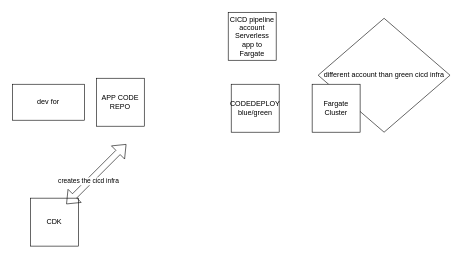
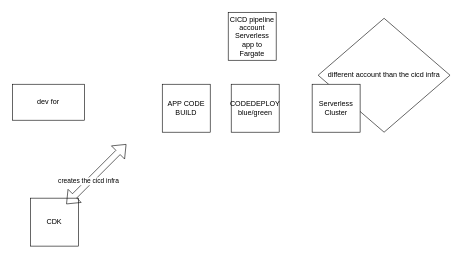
  <mxCell id="0" />
  <mxCell id="1" parent="0" />
- <mxCell id="2" value="different account than green cicd infra" style="rhombus;whiteSpace=wrap;html=1;" vertex="1" parent="1"><mxGeometry x="530" y="30" width="220" height="190" as="geometry" /></mxCell>
+ <mxCell id="2" value="different account than the cicd infra" style="rhombus;whiteSpace=wrap;html=1;" vertex="1" parent="1"><mxGeometry x="530" y="30" width="220" height="190" as="geometry" /></mxCell>
  <mxCell id="3" value="CICD pipeline account Serverless app to Fargate" style="whiteSpace=wrap;html=1;aspect=fixed;" vertex="1" parent="1"><mxGeometry x="380" y="20" width="80" height="80" as="geometry" /></mxCell>
- <mxCell id="4" value="APP CODE&lt;br&gt;REPO" style="whiteSpace=wrap;html=1;aspect=fixed;" vertex="1" parent="1"><mxGeometry x="160" y="130" width="80" height="80" as="geometry" /></mxCell>
+ <mxCell id="5" value="APP CODE&lt;br&gt;BUILD" style="whiteSpace=wrap;html=1;aspect=fixed;" vertex="1" parent="1"><mxGeometry x="270" y="140" width="80" height="80" as="geometry" /></mxCell>
  <mxCell id="6" value="CODEDEPLOY&lt;br&gt;blue/green" style="whiteSpace=wrap;html=1;aspect=fixed;" vertex="1" parent="1"><mxGeometry x="385" y="140" width="80" height="80" as="geometry" /></mxCell>
- <mxCell id="7" value="Fargate Cluster&lt;br&gt;" style="whiteSpace=wrap;html=1;aspect=fixed;" vertex="1" parent="1"><mxGeometry x="520" y="140" width="80" height="80" as="geometry" /></mxCell>
+ <mxCell id="7" value="Serverless Cluster&lt;br&gt;" style="whiteSpace=wrap;html=1;aspect=fixed;" vertex="1" parent="1"><mxGeometry x="520" y="140" width="80" height="80" as="geometry" /></mxCell>
  <mxCell id="8" value="CDK" style="whiteSpace=wrap;html=1;aspect=fixed;" vertex="1" parent="1"><mxGeometry x="50" y="330" width="80" height="80" as="geometry" /></mxCell>
  <mxCell id="9" value="" style="shape=flexArrow;endArrow=classic;startArrow=classic;html=1;rounded=0;" edge="1" parent="1"><mxGeometry width="100" height="100" relative="1" as="geometry"><mxPoint x="110" y="340" as="sourcePoint" /><mxPoint x="210" y="240" as="targetPoint" /></mxGeometry></mxCell>
  <mxCell id="10" value="creates the cicd infra" style="edgeLabel;html=1;align=center;verticalAlign=middle;resizable=0;points=[];" vertex="1" connectable="0" parent="9"><mxGeometry x="-0.25" y="1" relative="1" as="geometry"><mxPoint as="offset" /></mxGeometry></mxCell>
  <mxCell id="11" value="dev for" style="rounded=0;whiteSpace=wrap;html=1;" vertex="1" parent="1"><mxGeometry x="20" y="140" width="120" height="60" as="geometry" /></mxCell>
